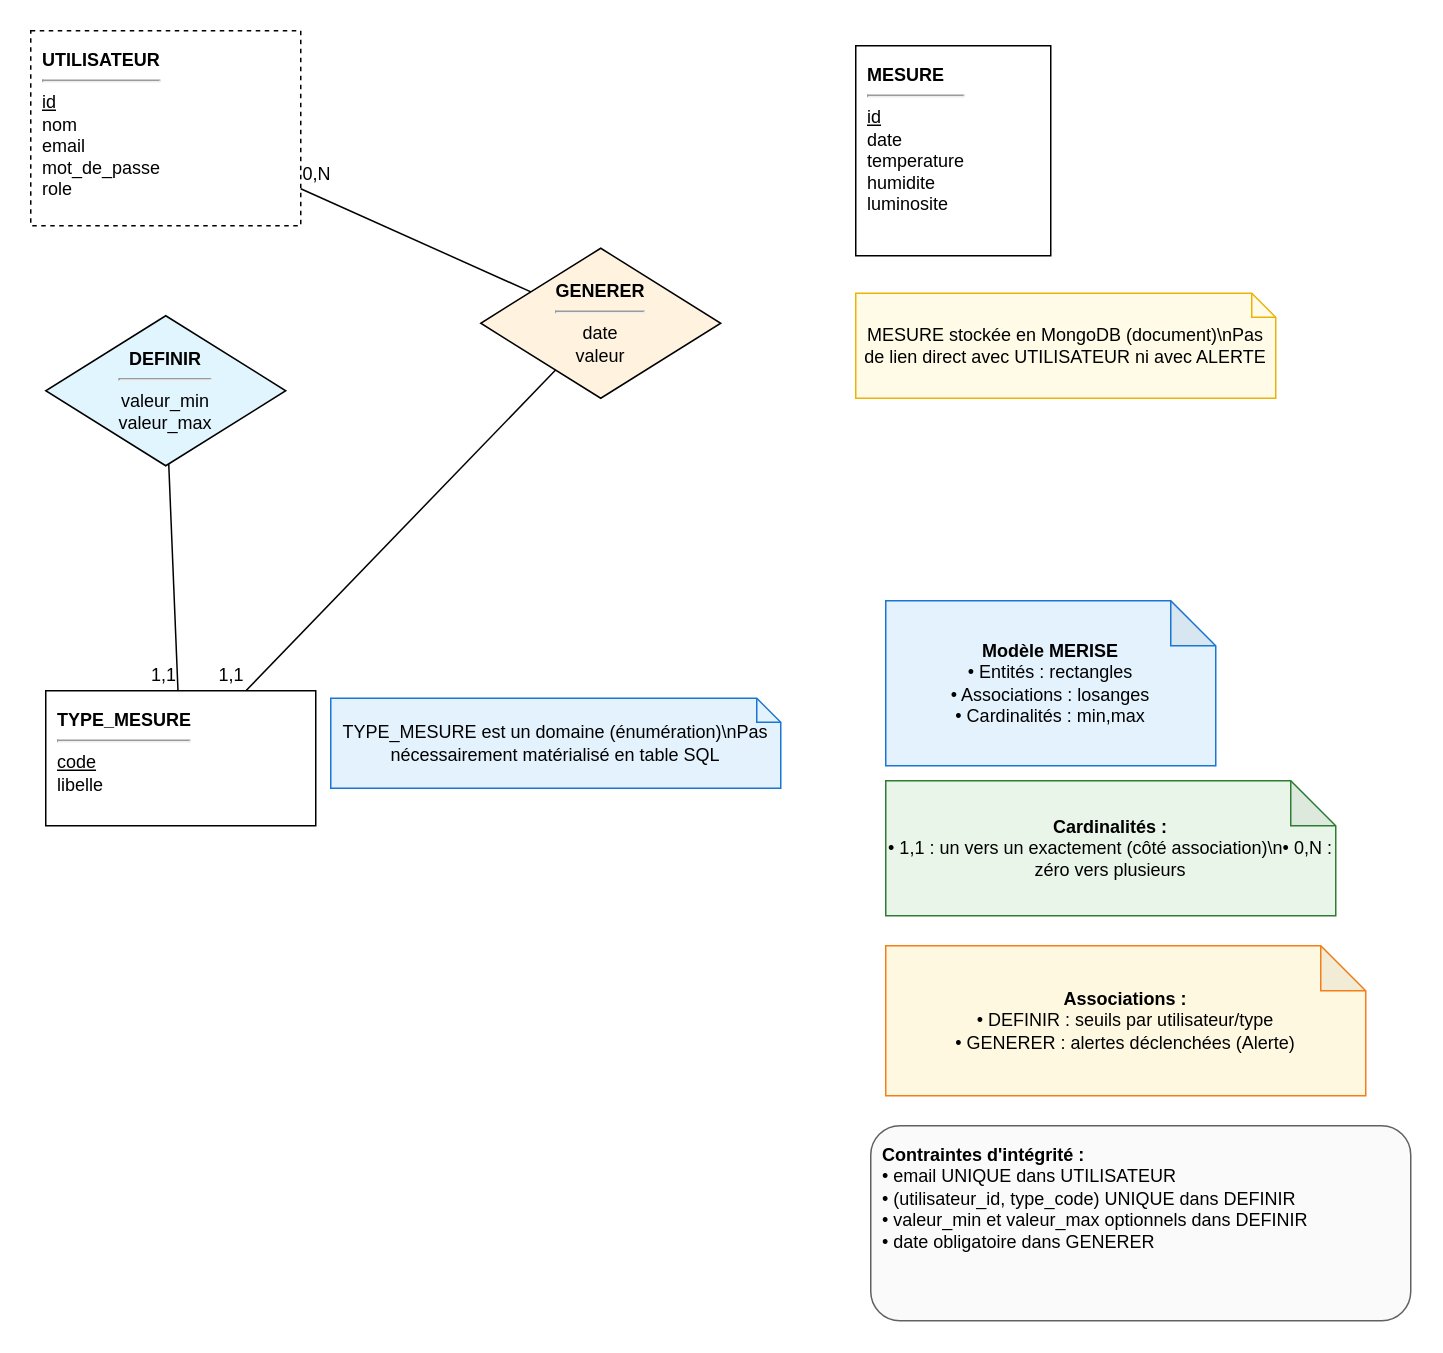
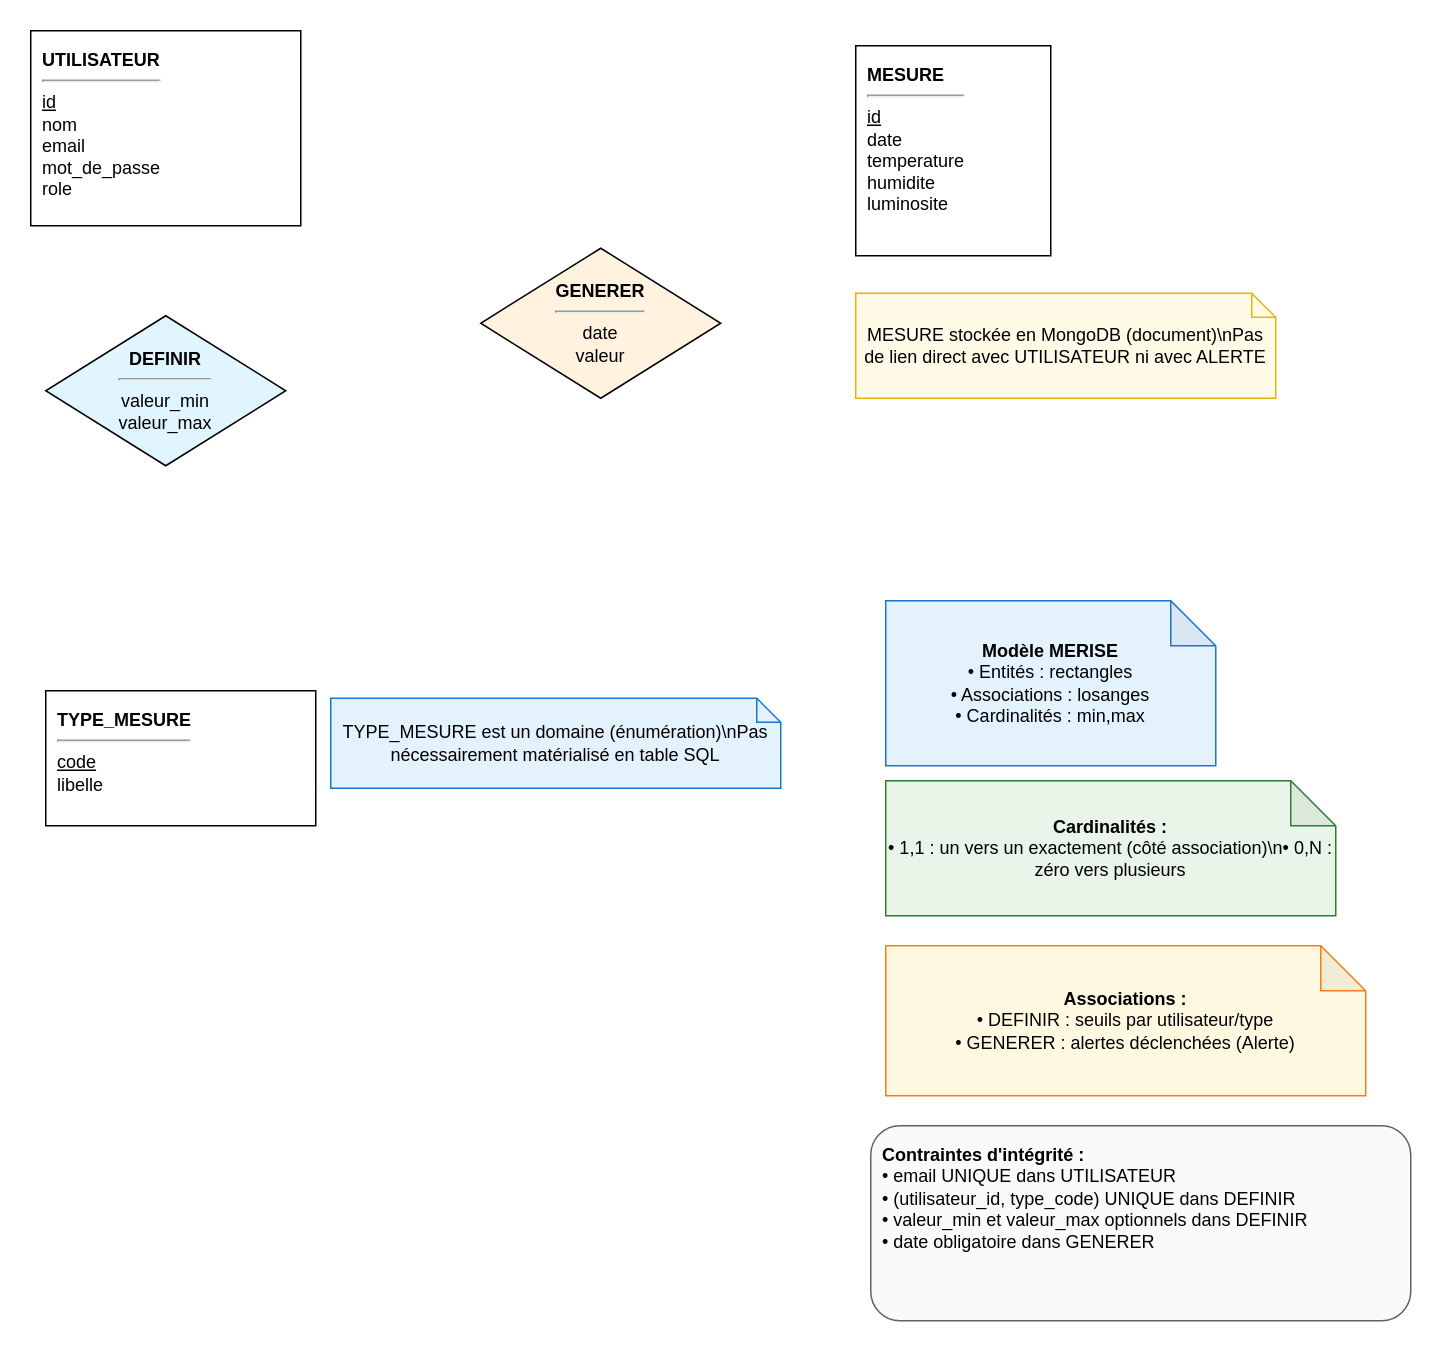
  <mxCell id="0" />
  <mxCell id="1" parent="0" />
- <mxCell id="2" value="&lt;b&gt;UTILISATEUR&lt;/b&gt;&lt;hr&gt;&lt;u&gt;id&lt;/u&gt;&lt;br&gt;nom&lt;br&gt;email&lt;br&gt;mot_de_passe&lt;br&gt;role" style="rounded=0;whiteSpace=wrap;html=1;fillColor=#ffffff;strokeColor=#000000;align=left;verticalAlign=top;spacing=8;dashed=1;" parent="1" vertex="1"><mxGeometry x="20" y="20" width="180" height="130" as="geometry" /></mxCell>
+ <mxCell id="2" value="&lt;b&gt;UTILISATEUR&lt;/b&gt;&lt;hr&gt;&lt;u&gt;id&lt;/u&gt;&lt;br&gt;nom&lt;br&gt;email&lt;br&gt;mot_de_passe&lt;br&gt;role" style="rounded=0;whiteSpace=wrap;html=1;fillColor=#ffffff;strokeColor=#000000;align=left;verticalAlign=top;spacing=8;" parent="1" vertex="1"><mxGeometry x="20" y="20" width="180" height="130" as="geometry" /></mxCell>
  <mxCell id="3" value="&lt;b&gt;TYPE_MESURE&lt;/b&gt;&lt;hr&gt;&lt;u&gt;code&lt;/u&gt;&lt;br&gt;libelle" style="rounded=0;whiteSpace=wrap;html=1;fillColor=#ffffff;strokeColor=#000000;align=left;verticalAlign=top;spacing=8;" parent="1" vertex="1"><mxGeometry x="30" y="460" width="180" height="90" as="geometry" /></mxCell>
  <mxCell id="4" value="&lt;b&gt;MESURE&lt;/b&gt;&lt;hr&gt;&lt;u&gt;id&lt;/u&gt;&lt;br&gt;date&lt;br&gt;temperature&lt;br&gt;humidite&lt;br&gt;luminosite" style="rounded=0;whiteSpace=wrap;html=1;fillColor=#ffffff;strokeColor=#000000;align=left;verticalAlign=top;spacing=8;" parent="1" vertex="1"><mxGeometry x="570" y="30" width="130" height="140" as="geometry" /></mxCell>
  <mxCell id="5" value="&lt;b&gt;DEFINIR&lt;/b&gt;&lt;hr&gt;valeur_min&lt;br&gt;valeur_max" style="shape=rhombus;perimeter=rhombusPerimeter;whiteSpace=wrap;html=1;align=center;fillColor=#e1f5fe;strokeColor=#000000;" parent="1" vertex="1"><mxGeometry x="30" y="210" width="160" height="100" as="geometry" /></mxCell>
  <mxCell id="6" value="&lt;b&gt;GENERER&lt;/b&gt;&lt;hr&gt;date&lt;br&gt;valeur" style="shape=rhombus;perimeter=rhombusPerimeter;whiteSpace=wrap;html=1;align=center;fillColor=#fff3e0;strokeColor=#000000;" parent="1" vertex="1"><mxGeometry x="320" y="165" width="160" height="100" as="geometry" /></mxCell>
- <mxCell id="7" style="endArrow=none;endFill=0;html=1;rounded=0;" parent="1" source="5" target="3" edge="1"><mxGeometry relative="1" as="geometry" /></mxCell>
- <mxCell id="8" value="1,1" style="resizable=0;html=1;whiteSpace=wrap;align=center;verticalAlign=middle;" parent="7" vertex="1" connectable="0"><mxGeometry x="1" relative="1" as="geometry"><mxPoint x="-10" y="-10" as="offset" /></mxGeometry></mxCell>
- <mxCell id="9" style="endArrow=none;endFill=0;html=1;rounded=0;" parent="1" source="2" target="6" edge="1"><mxGeometry relative="1" as="geometry" /></mxCell>
- <mxCell id="10" value="0,N" style="resizable=0;html=1;whiteSpace=wrap;align=center;verticalAlign=middle;" parent="9" vertex="1" connectable="0"><mxGeometry x="-1" relative="1" as="geometry"><mxPoint x="10" y="-10" as="offset" /></mxGeometry></mxCell>
- <mxCell id="11" style="endArrow=none;endFill=0;html=1;rounded=0;" parent="1" source="6" target="3" edge="1"><mxGeometry relative="1" as="geometry" /></mxCell>
- <mxCell id="12" value="1,1" style="resizable=0;html=1;whiteSpace=wrap;align=center;verticalAlign=middle;" parent="11" vertex="1" connectable="0"><mxGeometry x="1" relative="1" as="geometry"><mxPoint x="-10" y="-10" as="offset" /></mxGeometry></mxCell>
  <mxCell id="13" value="&lt;b&gt;Modèle MERISE&lt;/b&gt;&lt;br&gt;• Entités : rectangles&lt;br&gt;• Associations : losanges&lt;br&gt;• Cardinalités : min,max" style="shape=note;whiteSpace=wrap;html=1;backgroundOutline=1;darkOpacity=0.05;fillColor=#e3f2fd;strokeColor=#1976d2;" parent="1" vertex="1"><mxGeometry x="590" y="400" width="220" height="110" as="geometry" /></mxCell>
  <mxCell id="14" value="&lt;b&gt;Associations :&lt;/b&gt;&lt;br&gt;• DEFINIR : seuils par utilisateur/type&lt;br&gt;• GENERER : alertes déclenchées (Alerte)" style="shape=note;whiteSpace=wrap;html=1;backgroundOutline=1;darkOpacity=0.05;fillColor=#fff8e1;strokeColor=#f57f17;" parent="1" vertex="1"><mxGeometry x="590" y="630" width="320" height="100" as="geometry" /></mxCell>
  <mxCell id="15" value="&lt;b&gt;Cardinalités :&lt;/b&gt;&lt;br&gt;• 1,1 : un vers un exactement (côté association)\n• 0,N : zéro vers plusieurs" style="shape=note;whiteSpace=wrap;html=1;backgroundOutline=1;darkOpacity=0.05;fillColor=#e8f5e8;strokeColor=#2e7d32;" parent="1" vertex="1"><mxGeometry x="590" y="520" width="300" height="90" as="geometry" /></mxCell>
  <mxCell id="16" value="MESURE stockée en MongoDB (document)\nPas de lien direct avec UTILISATEUR ni avec ALERTE" style="shape=note;whiteSpace=wrap;html=1;size=16;fillColor=#fffbe6;strokeColor=#eab308;" parent="1" vertex="1"><mxGeometry x="570" y="195" width="280" height="70" as="geometry" /></mxCell>
  <mxCell id="17" value="TYPE_MESURE est un domaine (énumération)\nPas nécessairement matérialisé en table SQL" style="shape=note;whiteSpace=wrap;html=1;size=16;fillColor=#e3f2fd;strokeColor=#1976d2;" parent="1" vertex="1"><mxGeometry x="220" y="465" width="300" height="60" as="geometry" /></mxCell>
  <mxCell id="18" value="&lt;b&gt;Contraintes d'intégrité :&lt;/b&gt;&lt;br&gt;• email UNIQUE dans UTILISATEUR&lt;br&gt;• (utilisateur_id, type_code) UNIQUE dans DEFINIR&lt;br&gt;• valeur_min et valeur_max optionnels dans DEFINIR&lt;br&gt;• date obligatoire dans GENERER" style="rounded=1;whiteSpace=wrap;html=1;fillColor=#fafafa;strokeColor=#616161;align=left;verticalAlign=top;spacing=8;" parent="1" vertex="1"><mxGeometry x="580" y="750" width="360" height="130" as="geometry" /></mxCell>
